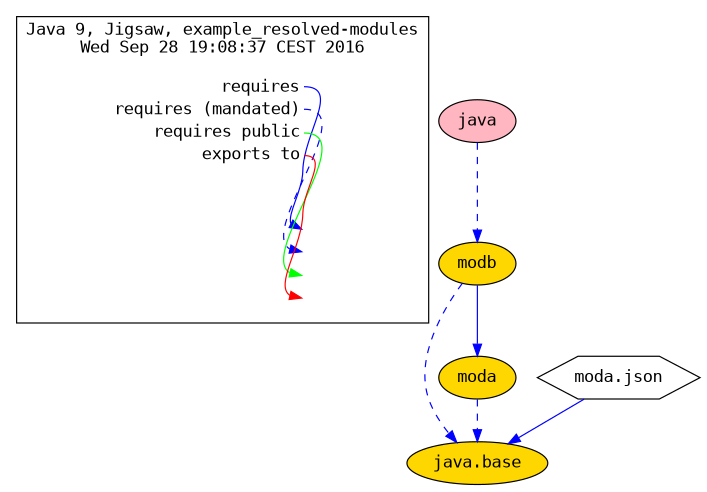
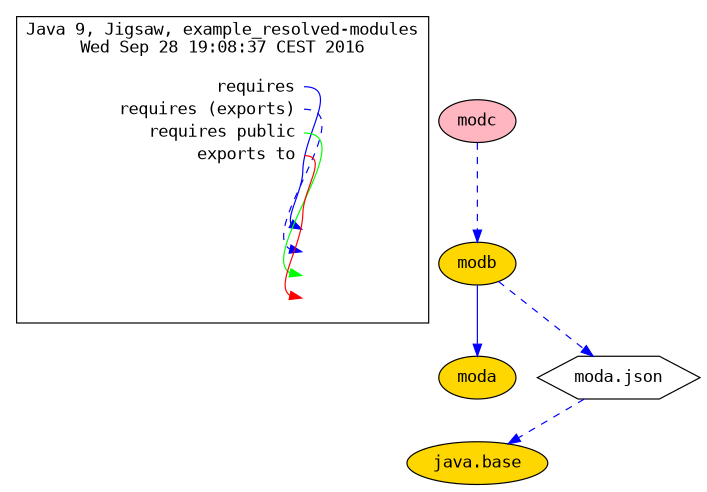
  digraph {
    rankdir=TB
    node [fontname=Consolas shape=ellipse fillcolor=gold style=filled]
    edge [color="#0000ff" style=dashed fontcolor="#0000ff" fontname=Consolas]
-   n1 [label=<<table border="0" cellpadding="2" cellspacing="0" cellborder="0">     <tr><td align="right" port="i1">requires</td></tr>     <tr><td align="right" port="i2">requires (mandated)</td></tr>     <tr><td align="right" port="i3">requires public</td></tr>     <tr><td align="right" port="i4">exports to</td></tr>     </table>> shape=plaintext fillcolor="" style=""]
+   n1 [label=<<table border="0" cellpadding="2" cellspacing="0" cellborder="0">     <tr><td align="right" port="i1">requires</td></tr>     <tr><td align="right" port="i2">requires (exports)</td></tr>     <tr><td align="right" port="i3">requires public</td></tr>     <tr><td align="right" port="i4">exports to</td></tr>     </table>> shape=plaintext fillcolor="" style=""]
    n2 [label=<<table border="0" cellpadding="2" cellspacing="0" cellborder="0">     <tr><td port="i1">&nbsp;</td></tr>     <tr><td port="i2">&nbsp;</td></tr>     <tr><td port="i3">&nbsp;</td></tr>     <tr><td port="i4">&nbsp;</td></tr>     </table>> shape=plaintext fillcolor="" style=""]
-   n3 [fillcolor=lightpink label=java]
+   n3 [fillcolor=lightpink label=modc]
    n4 [label=modb]
    n5 [label="java.base"]
    n6 [label=moda]
    n7 [fillcolor=white label="moda.json" shape=hexagon]
    subgraph cluster_1 {
      fontname=Consolas
      label="Java 9, Jigsaw, example_resolved-modules\nWed Sep 28 19:08:37 CEST 2016"
      n1
      n2
    }
    n1 -> n2 [color=BLUE headport="i1:w" tailport="i1:e" style="" fontcolor="" fontname=""]
    n1 -> n2 [color=BLUE headport="i2:w" tailport="i2:e" fontcolor="" fontname=""]
    n1 -> n2 [color=GREEN headport="i3:w" tailport="i3:e" style="" fontcolor="" fontname=""]
    n1 -> n2 [color=RED headport="i4:w" tailport="i4:e" style="" fontcolor="" fontname=""]
    n3 -> n4 [weight=16]
-   n4 -> n5 [weight=16]
+   n4 -> n7 [weight=16]
    n4 -> n6 [weight=8 style=""]
-   n6 -> n5 [weight=16]
-   n7 -> n5 [style=solid weight=16]
+   n7 -> n5 [weight=16]
  }
